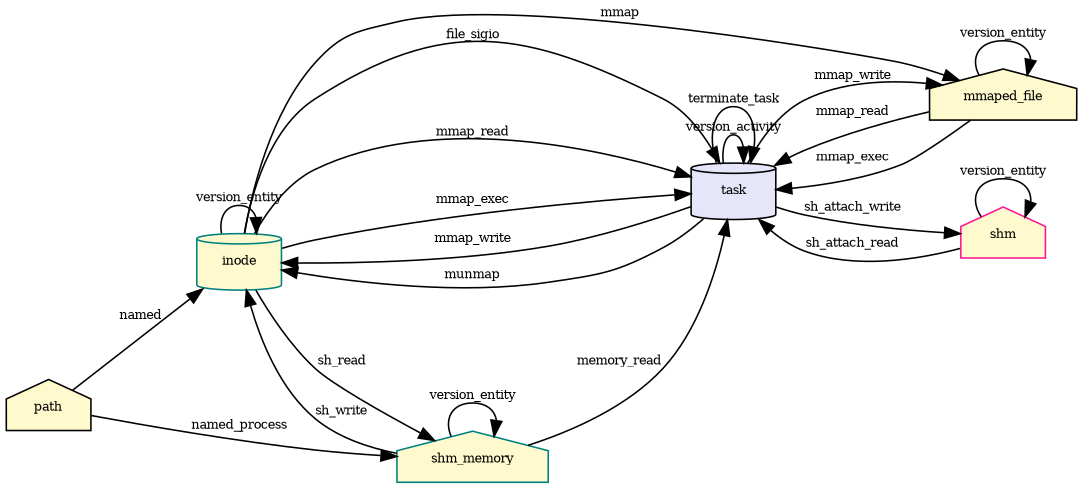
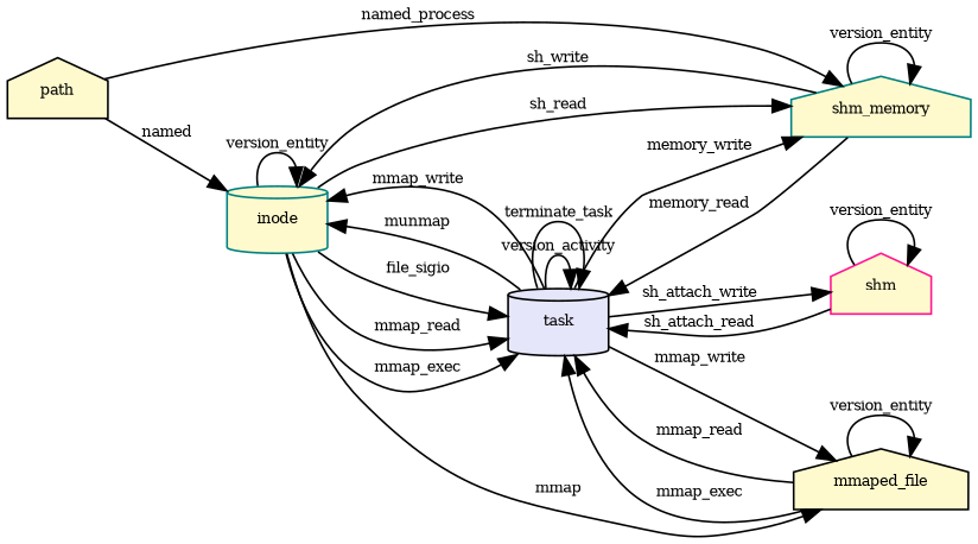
  digraph {
    rankdir=LR
    node [color=black fillcolor="#fffacd" fontsize=8 shape=house style=filled]
    edge [fontsize=8]
    n1 [color=teal label=inode shape=cylinder]
    n2 [fillcolor="#e6e6fa" label=task shape=cylinder]
    n3 [color=teal label=shm_memory]
    n4 [label=mmaped_file]
    n5 [color=deeppink label=shm]
    n6 [label=path]
    n1 -> n1 [label=version_entity]
    n1 -> n2 [label=file_sigio]
    n1 -> n2 [label=mmap_read]
    n1 -> n2 [label=mmap_exec]
    n1 -> n3 [label=sh_read]
    n1 -> n4 [label=mmap]
    n2 -> n1 [label=mmap_write]
    n2 -> n1 [label=munmap]
    n2 -> n2 [label=version_activity]
    n2 -> n2 [label=terminate_task]
+   n2 -> n3 [label=memory_write]
    n2 -> n4 [label=mmap_write]
    n2 -> n5 [label=sh_attach_write]
    n3 -> n1 [label=sh_write]
    n3 -> n2 [label=memory_read]
    n3 -> n3 [label=version_entity]
    n4 -> n2 [label=mmap_read]
    n4 -> n2 [label=mmap_exec]
    n4 -> n4 [label=version_entity]
    n5 -> n2 [label=sh_attach_read]
    n5 -> n5 [label=version_entity]
    n6 -> n1 [label=named]
    n6 -> n3 [label=named_process]
  }
